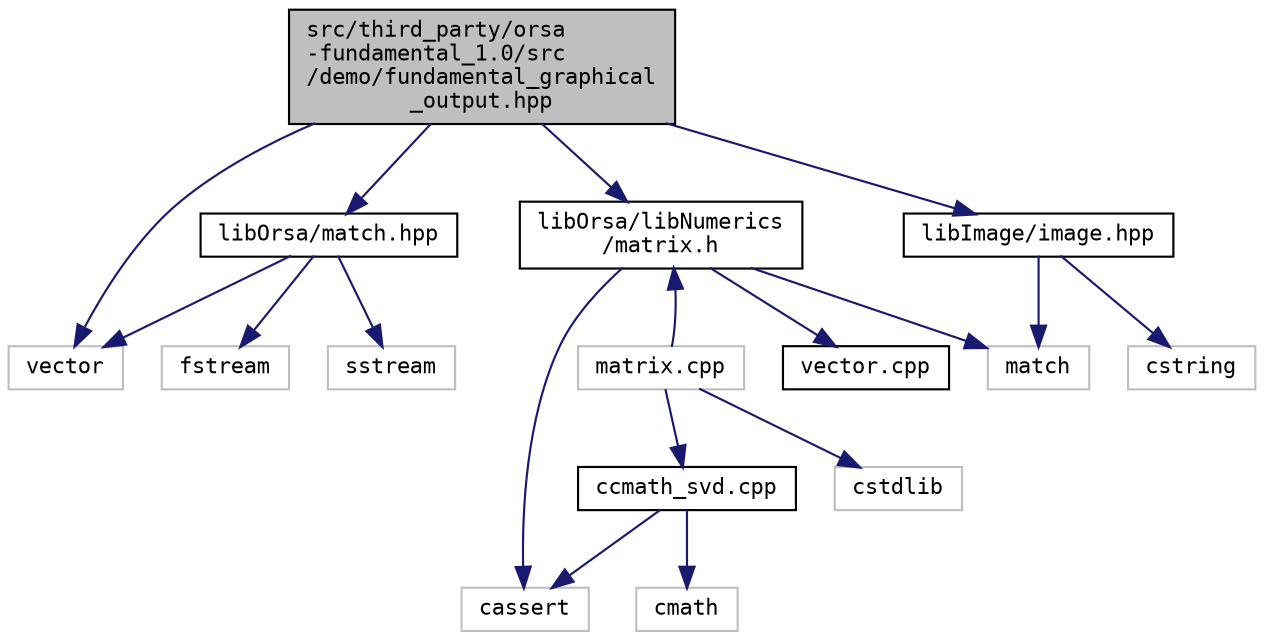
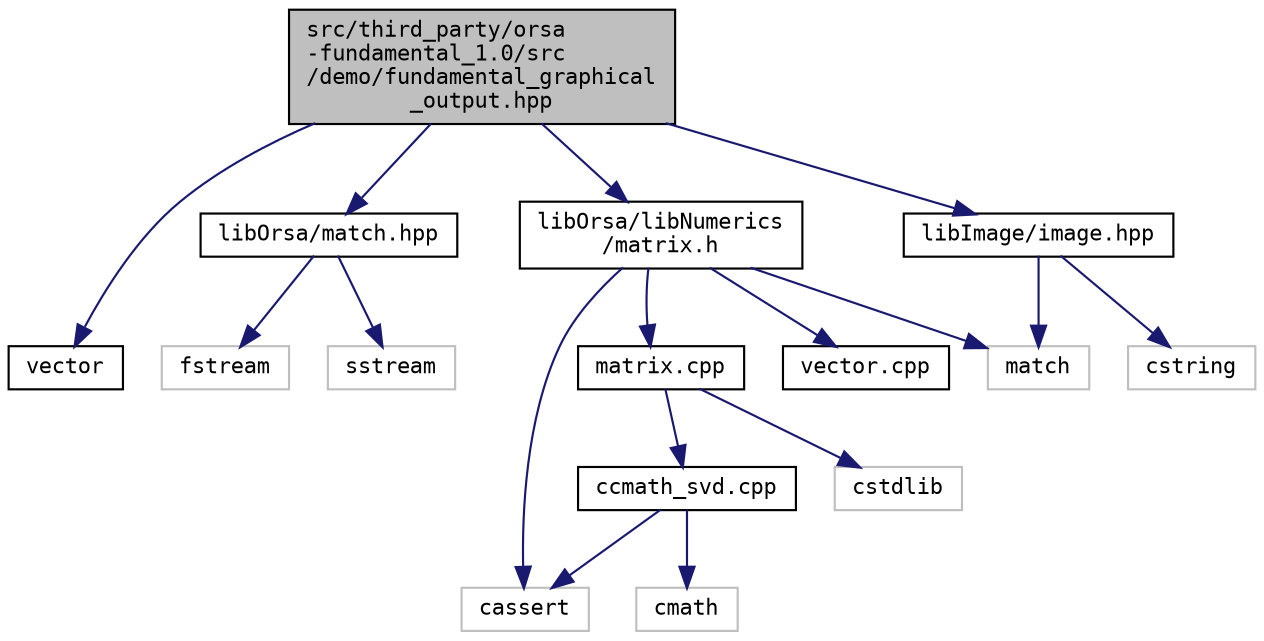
  digraph {
    fontname="DejaVu Sans Mono"
    node [color=grey75 fillcolor=white fontname="DejaVu Sans Mono" fontsize=10 shape=record style=filled]
    edge [color=midnightblue fontname="DejaVu Sans Mono" fontsize=10 labelfontname=Helvetica labelfontsize=10 style=solid]
    n1 [color=black fillcolor=grey75 fontcolor=black height=0.2 label="src/third_party/orsa\l-fundamental_1.0/src\l/demo/fundamental_graphical\l_output.hpp" width=0.4]
-   n2 [height=0.2 label=vector width=0.4]
+   n2 [color=black height=0.2 label=vector width=0.4]
    n3 [color=black height=0.2 label="libOrsa/match.hpp" width=0.4]
    n4 [color=black height=0.2 label="libOrsa/libNumerics\l/matrix.h" width=0.4]
    n5 [color=black height=0.2 label="libImage/image.hpp" width=0.4]
    n6 [height=0.2 label=fstream width=0.4]
    n7 [height=0.2 label=sstream width=0.4]
    n8 [height=0.2 label=match width=0.4]
    n9 [height=0.2 label=cassert width=0.4]
-   n10 [height=0.2 label="matrix.cpp" width=0.4]
+   n10 [color=black height=0.2 label="matrix.cpp" width=0.4]
    n11 [color=black height=0.2 label="vector.cpp" width=0.4]
    n12 [height=0.2 label=cstring width=0.4]
    n13 [color=black height=0.2 label="ccmath_svd.cpp" width=0.4]
    n14 [height=0.2 label=cstdlib width=0.4]
    n15 [height=0.2 label=cmath width=0.4]
    n1 -> n2
    n1 -> n3
    n1 -> n4
    n1 -> n5
-   n3 -> n2
    n3 -> n6
    n3 -> n7
    n4 -> n8
    n4 -> n9
-   n10 -> n4
+   n4 -> n10
    n4 -> n11
    n5 -> n8
    n5 -> n12
    n10 -> n13
    n10 -> n14
    n13 -> n9
    n13 -> n15
  }
